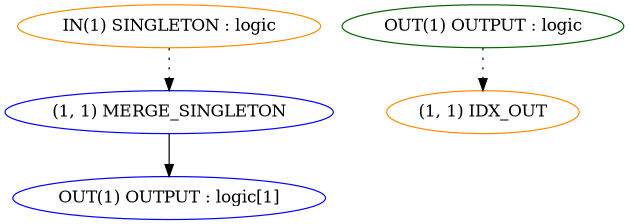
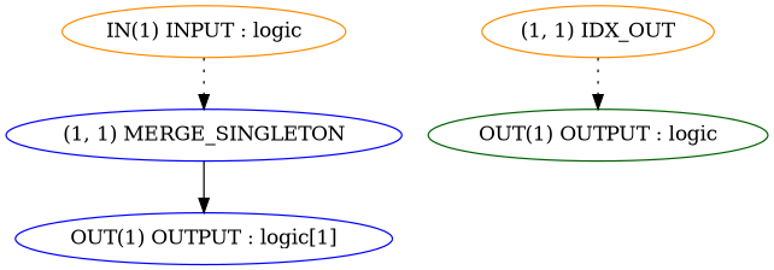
  digraph {
    node [color=darkorange]
    edge [style=dotted]
-   n1 [label="IN(1) SINGLETON : logic"]
+   n1 [label="IN(1) INPUT : logic"]
    n2 [color=blue label="(1, 1) MERGE_SINGLETON"]
    n3 [color=blue label="OUT(1) OUTPUT : logic[1]"]
    n4 [color=darkgreen label="OUT(1) OUTPUT : logic"]
    n5 [label="(1, 1) IDX_OUT"]
    n1 -> n2
    n2 -> n3 [style=solid]
-   n4 -> n5
+   n5 -> n4
  }
